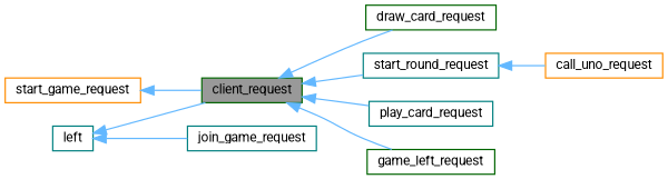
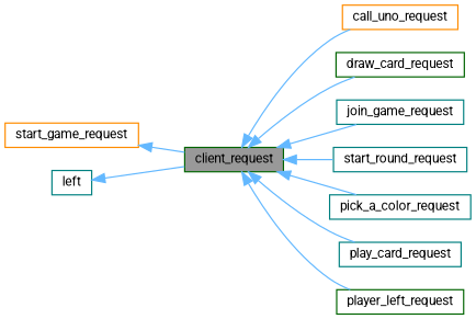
  digraph {
    fontname=Roboto
    rankdir=LR
    node [color=teal fillcolor=white fontname=Roboto fontsize=10 shape=box style=filled]
    edge [color=steelblue1 dir=back fontname=Roboto fontsize=10 labelfontname=Helvetica labelfontsize=10 style=solid]
    n1 [color=darkgreen fillcolor=grey60 fontcolor=black height=0.2 label=client_request width=0.4]
    n2 [color=darkorange height=0.2 label=call_uno_request width=0.4]
    n3 [color=darkgreen height=0.2 label=draw_card_request width=0.4]
    n4 [height=0.2 label=join_game_request width=0.4]
    n5 [height=0.2 label=start_round_request width=0.4]
+   n6 [height=0.2 label=pick_a_color_request width=0.4]
    n7 [height=0.2 label=play_card_request width=0.4]
-   n8 [color=darkgreen height=0.2 label=game_left_request width=0.4]
+   n8 [color=darkgreen height=0.2 label=player_left_request width=0.4]
    n9 [color=darkorange height=0.2 label=start_game_request width=0.4]
    n10 [height=0.2 label=left width=0.4]
-   n5 -> n2
+   n1 -> n2
    n1 -> n3
-   n10 -> n4
+   n1 -> n4
    n1 -> n5
+   n1 -> n6
    n1 -> n7
    n1 -> n8
    n9 -> n1
    n10 -> n1
  }
